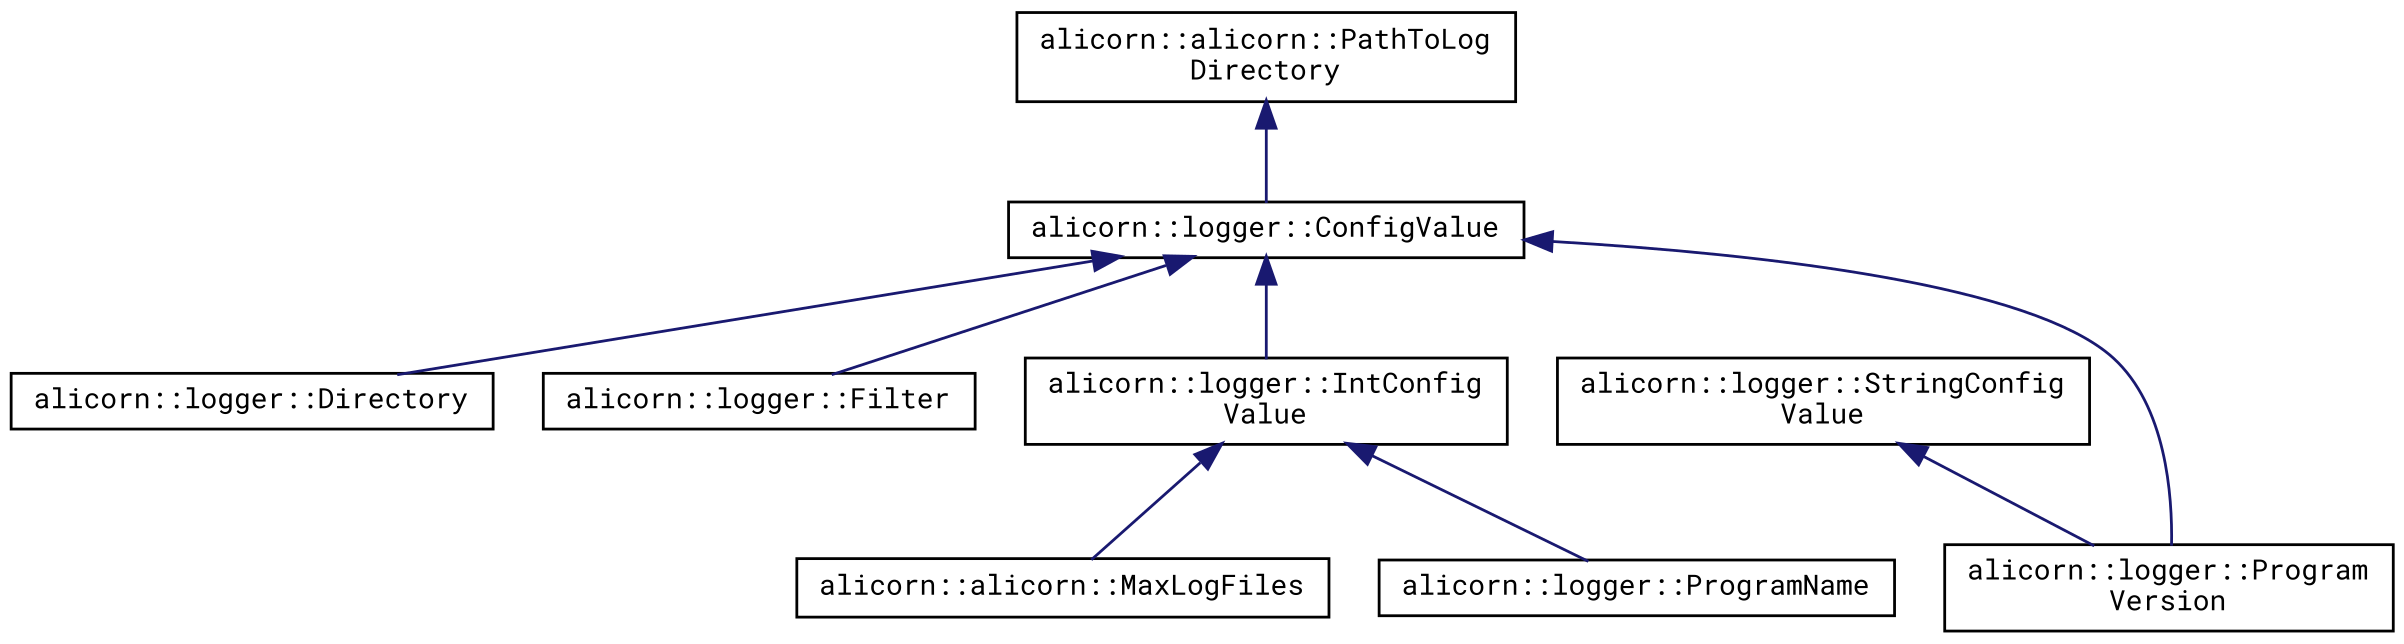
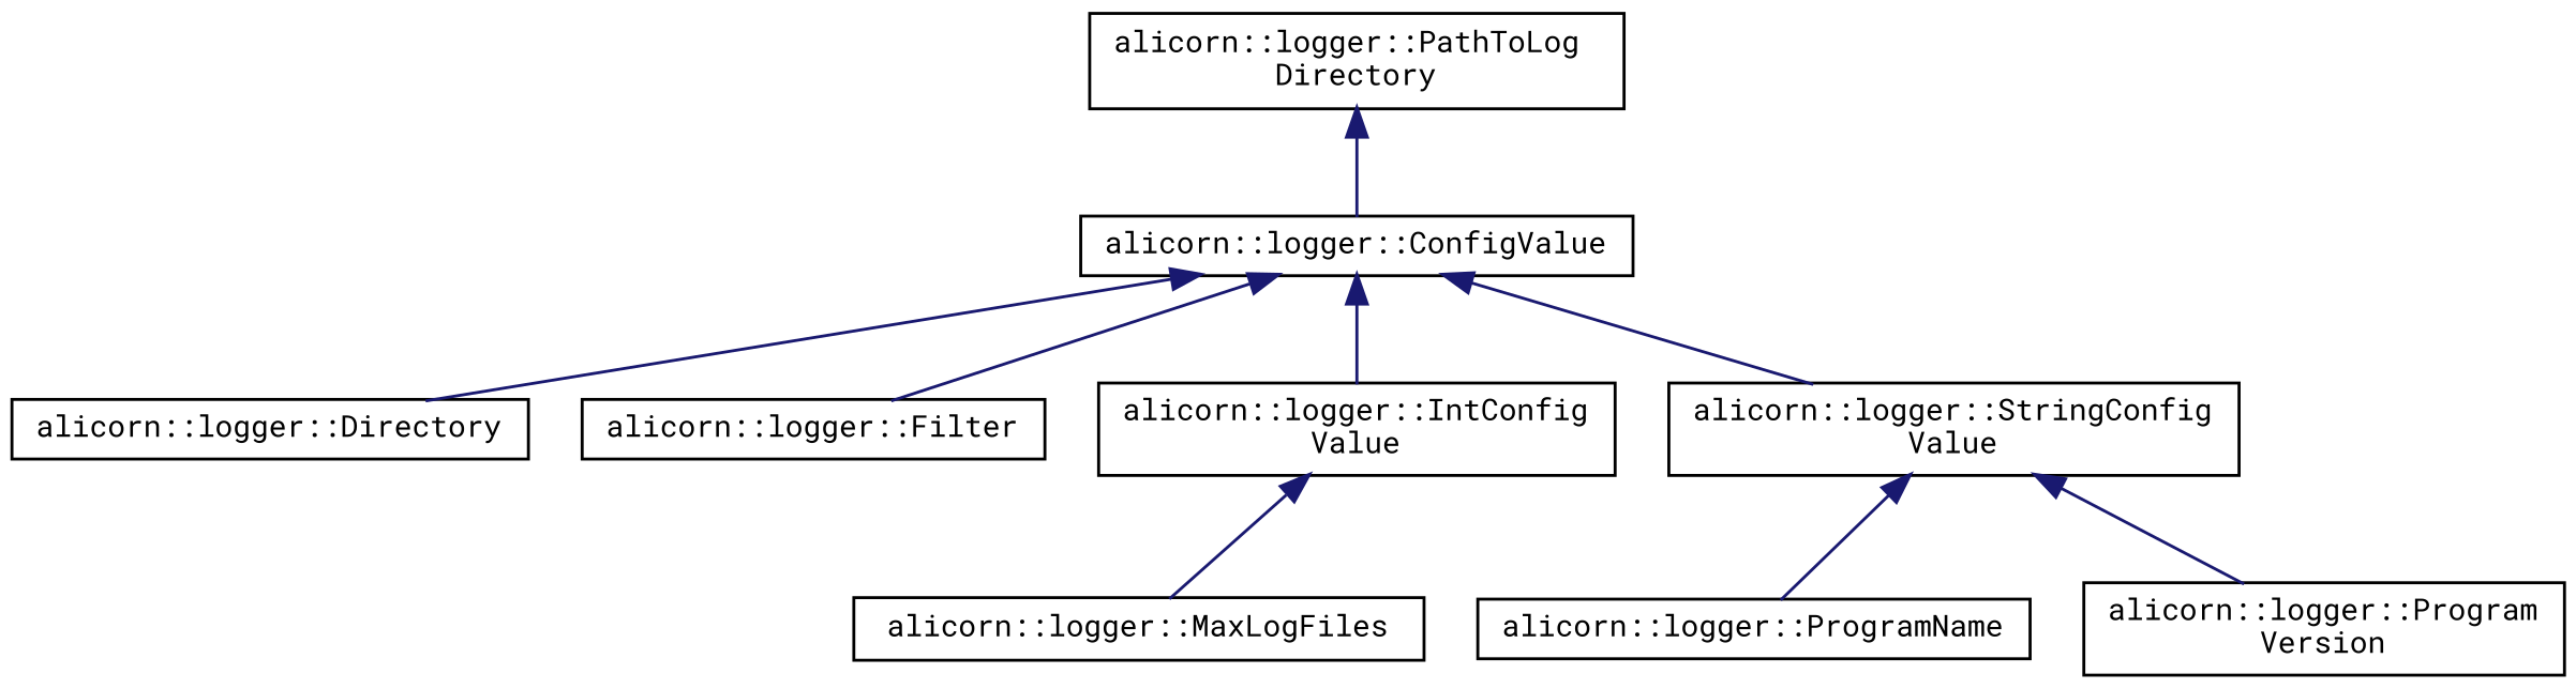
  digraph {
    fontname="Roboto Mono"
    rankdir=TB
    node [color=black fillcolor=white fontname="Roboto Mono" fontsize=10 shape=record style=filled]
    edge [color=midnightblue dir=back fontname="Roboto Mono" fontsize=10 labelfontname=Verdana labelfontsize=10 style=solid]
    n1 [height=0.2 label="alicorn::logger::ConfigValue" width=0.4]
    n2 [height=0.2 label="alicorn::logger::Directory" width=0.4]
    n3 [height=0.2 label="alicorn::logger::Filter" width=0.4]
    n4 [height=0.2 label="alicorn::logger::IntConfig\lValue" width=0.4]
    n5 [height=0.2 label="alicorn::logger::StringConfig\lValue" width=0.4]
-   n6 [height=0.2 label="alicorn::alicorn::MaxLogFiles" width=0.4]
-   n7 [height=0.2 label="alicorn::alicorn::PathToLog\lDirectory" width=0.4]
+   n6 [height=0.2 label="alicorn::logger::MaxLogFiles" width=0.4]
+   n7 [height=0.2 label="alicorn::logger::PathToLog\lDirectory" width=0.4]
    n8 [height=0.2 label="alicorn::logger::ProgramName" width=0.4]
    n9 [height=0.2 label="alicorn::logger::Program\lVersion" width=0.4]
    n1 -> n2
    n1 -> n3
    n1 -> n4
-   n1 -> n9
+   n1 -> n5
    n4 -> n6
-   n4 -> n8
+   n5 -> n8
    n5 -> n9
    n7 -> n1
  }
